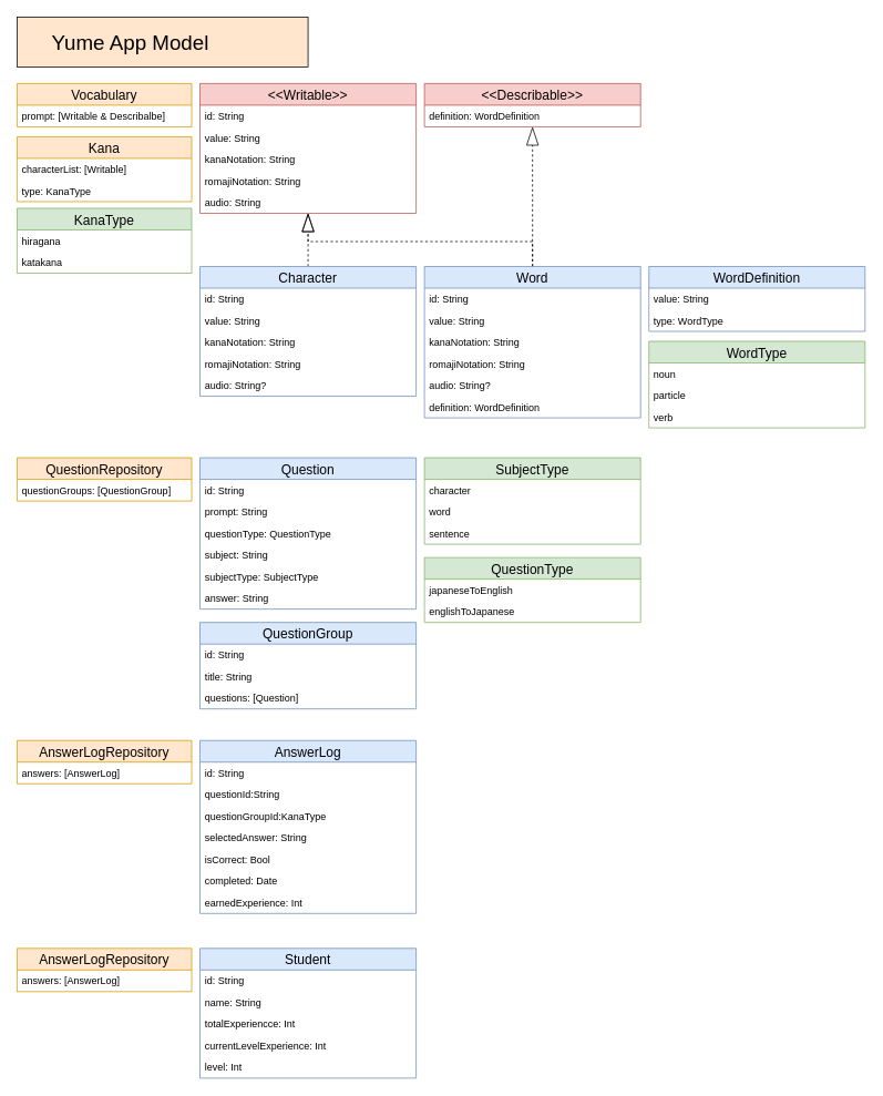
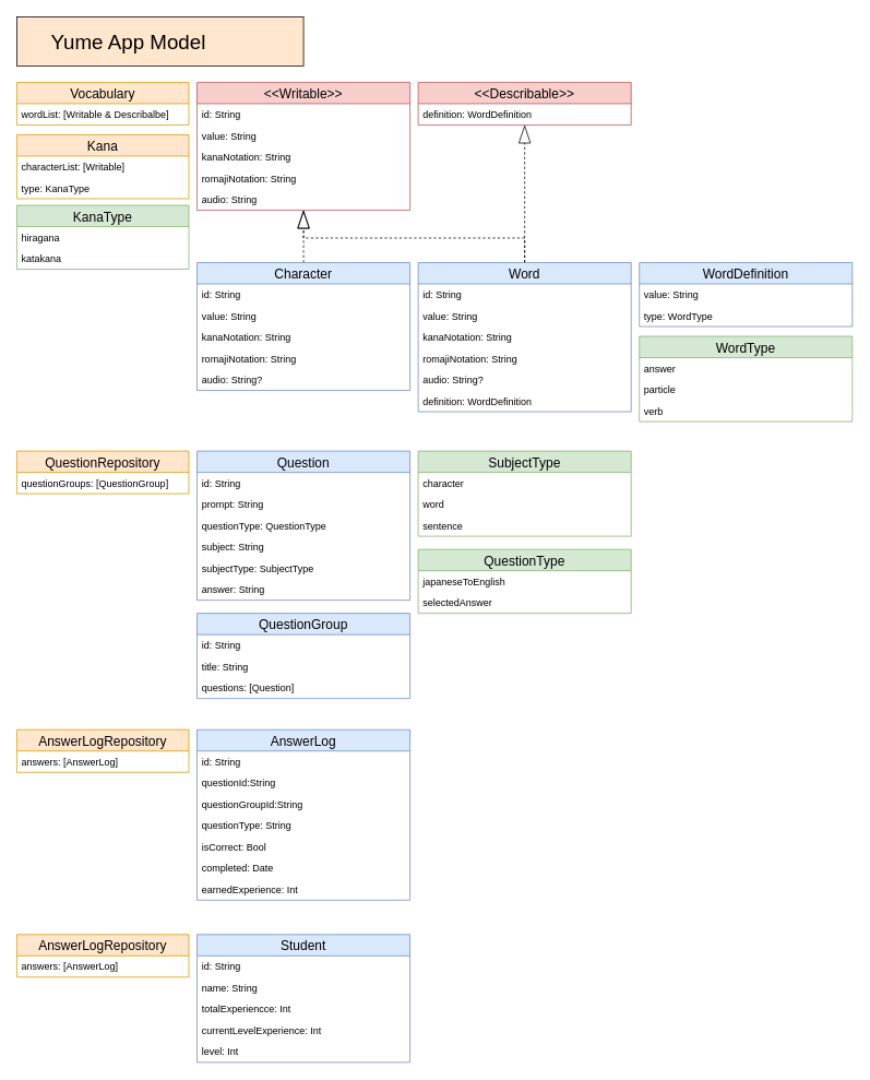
  <mxCell id="0" />
  <mxCell id="1" parent="0" />
  <mxCell id="2" style="edgeStyle=orthogonalEdgeStyle;rounded=0;orthogonalLoop=1;jettySize=auto;html=1;fontSize=25;dashed=1;endArrow=blockThin;endFill=0;endSize=20;" edge="1" parent="1" source="3" target="25"><mxGeometry relative="1" as="geometry" /></mxCell>
  <mxCell id="3" value="Character" style="swimlane;fontStyle=0;childLayout=stackLayout;horizontal=1;startSize=26;horizontalStack=0;resizeParent=1;resizeParentMax=0;resizeLast=0;collapsible=1;marginBottom=0;fillColor=#dae8fc;strokeColor=#6c8ebf;fontSize=16;" vertex="1" parent="1"><mxGeometry x="240" y="320" width="260" height="156" as="geometry" /></mxCell>
  <mxCell id="4" value="id: String" style="text;align=left;verticalAlign=top;spacingLeft=4;spacingRight=4;overflow=hidden;rotatable=0;points=[[0,0.5],[1,0.5]];portConstraint=eastwest;" vertex="1" parent="3"><mxGeometry y="26" width="260" height="26" as="geometry" /></mxCell>
  <mxCell id="5" value="value: String" style="text;align=left;verticalAlign=top;spacingLeft=4;spacingRight=4;overflow=hidden;rotatable=0;points=[[0,0.5],[1,0.5]];portConstraint=eastwest;" vertex="1" parent="3"><mxGeometry y="52" width="260" height="26" as="geometry" /></mxCell>
  <mxCell id="6" value="kanaNotation: String" style="text;align=left;verticalAlign=top;spacingLeft=4;spacingRight=4;overflow=hidden;rotatable=0;points=[[0,0.5],[1,0.5]];portConstraint=eastwest;" vertex="1" parent="3"><mxGeometry y="78" width="260" height="26" as="geometry" /></mxCell>
  <mxCell id="7" value="romajiNotation: String" style="text;align=left;verticalAlign=top;spacingLeft=4;spacingRight=4;overflow=hidden;rotatable=0;points=[[0,0.5],[1,0.5]];portConstraint=eastwest;" vertex="1" parent="3"><mxGeometry y="104" width="260" height="26" as="geometry" /></mxCell>
  <mxCell id="8" value="audio: String?" style="text;align=left;verticalAlign=top;spacingLeft=4;spacingRight=4;overflow=hidden;rotatable=0;points=[[0,0.5],[1,0.5]];portConstraint=eastwest;" vertex="1" parent="3"><mxGeometry y="130" width="260" height="26" as="geometry" /></mxCell>
  <mxCell id="9" style="edgeStyle=orthogonalEdgeStyle;rounded=0;orthogonalLoop=1;jettySize=auto;html=1;fontSize=25;dashed=1;endArrow=blockThin;endFill=0;endSize=20;" edge="1" parent="1" source="11" target="25"><mxGeometry relative="1" as="geometry"><Array as="points"><mxPoint x="640" y="290" /><mxPoint x="370" y="290" /></Array></mxGeometry></mxCell>
  <mxCell id="10" style="edgeStyle=orthogonalEdgeStyle;rounded=0;orthogonalLoop=1;jettySize=auto;html=1;fontSize=25;dashed=1;endArrow=blockThin;endFill=0;endSize=20;" edge="1" parent="1" source="11" target="32"><mxGeometry relative="1" as="geometry" /></mxCell>
  <mxCell id="11" value="Word" style="swimlane;fontStyle=0;childLayout=stackLayout;horizontal=1;startSize=26;horizontalStack=0;resizeParent=1;resizeParentMax=0;resizeLast=0;collapsible=1;marginBottom=0;fillColor=#dae8fc;strokeColor=#6c8ebf;fontSize=16;" vertex="1" parent="1"><mxGeometry x="510" y="320" width="260" height="182" as="geometry" /></mxCell>
  <mxCell id="12" value="id: String" style="text;align=left;verticalAlign=top;spacingLeft=4;spacingRight=4;overflow=hidden;rotatable=0;points=[[0,0.5],[1,0.5]];portConstraint=eastwest;" vertex="1" parent="11"><mxGeometry y="26" width="260" height="26" as="geometry" /></mxCell>
  <mxCell id="13" value="value: String" style="text;align=left;verticalAlign=top;spacingLeft=4;spacingRight=4;overflow=hidden;rotatable=0;points=[[0,0.5],[1,0.5]];portConstraint=eastwest;" vertex="1" parent="11"><mxGeometry y="52" width="260" height="26" as="geometry" /></mxCell>
  <mxCell id="14" value="kanaNotation: String" style="text;align=left;verticalAlign=top;spacingLeft=4;spacingRight=4;overflow=hidden;rotatable=0;points=[[0,0.5],[1,0.5]];portConstraint=eastwest;" vertex="1" parent="11"><mxGeometry y="78" width="260" height="26" as="geometry" /></mxCell>
  <mxCell id="15" value="romajiNotation: String" style="text;align=left;verticalAlign=top;spacingLeft=4;spacingRight=4;overflow=hidden;rotatable=0;points=[[0,0.5],[1,0.5]];portConstraint=eastwest;" vertex="1" parent="11"><mxGeometry y="104" width="260" height="26" as="geometry" /></mxCell>
  <mxCell id="16" value="audio: String?" style="text;align=left;verticalAlign=top;spacingLeft=4;spacingRight=4;overflow=hidden;rotatable=0;points=[[0,0.5],[1,0.5]];portConstraint=eastwest;" vertex="1" parent="11"><mxGeometry y="130" width="260" height="26" as="geometry" /></mxCell>
  <mxCell id="17" value="definition: WordDefinition" style="text;align=left;verticalAlign=top;spacingLeft=4;spacingRight=4;overflow=hidden;rotatable=0;points=[[0,0.5],[1,0.5]];portConstraint=eastwest;" vertex="1" parent="11"><mxGeometry y="156" width="260" height="26" as="geometry" /></mxCell>
  <mxCell id="18" value="WordDefinition" style="swimlane;fontStyle=0;childLayout=stackLayout;horizontal=1;startSize=26;horizontalStack=0;resizeParent=1;resizeParentMax=0;resizeLast=0;collapsible=1;marginBottom=0;fillColor=#dae8fc;strokeColor=#6c8ebf;fontSize=16;" vertex="1" parent="1"><mxGeometry x="780" y="320" width="260" height="78" as="geometry" /></mxCell>
  <mxCell id="19" value="value: String" style="text;align=left;verticalAlign=top;spacingLeft=4;spacingRight=4;overflow=hidden;rotatable=0;points=[[0,0.5],[1,0.5]];portConstraint=eastwest;" vertex="1" parent="18"><mxGeometry y="26" width="260" height="26" as="geometry" /></mxCell>
  <mxCell id="20" value="type: WordType" style="text;align=left;verticalAlign=top;spacingLeft=4;spacingRight=4;overflow=hidden;rotatable=0;points=[[0,0.5],[1,0.5]];portConstraint=eastwest;" vertex="1" parent="18"><mxGeometry y="52" width="260" height="26" as="geometry" /></mxCell>
  <mxCell id="21" value="WordType" style="swimlane;fontStyle=0;childLayout=stackLayout;horizontal=1;startSize=26;horizontalStack=0;resizeParent=1;resizeParentMax=0;resizeLast=0;collapsible=1;marginBottom=0;fillColor=#d5e8d4;strokeColor=#82b366;fontSize=16;" vertex="1" parent="1"><mxGeometry x="780" y="410" width="260" height="104" as="geometry" /></mxCell>
- <mxCell id="22" value="noun" style="text;align=left;verticalAlign=top;spacingLeft=4;spacingRight=4;overflow=hidden;rotatable=0;points=[[0,0.5],[1,0.5]];portConstraint=eastwest;" vertex="1" parent="21"><mxGeometry y="26" width="260" height="26" as="geometry" /></mxCell>
+ <mxCell id="22" value="answer" style="text;align=left;verticalAlign=top;spacingLeft=4;spacingRight=4;overflow=hidden;rotatable=0;points=[[0,0.5],[1,0.5]];portConstraint=eastwest;" vertex="1" parent="21"><mxGeometry y="26" width="260" height="26" as="geometry" /></mxCell>
  <mxCell id="23" value="particle" style="text;align=left;verticalAlign=top;spacingLeft=4;spacingRight=4;overflow=hidden;rotatable=0;points=[[0,0.5],[1,0.5]];portConstraint=eastwest;" vertex="1" parent="21"><mxGeometry y="52" width="260" height="26" as="geometry" /></mxCell>
  <mxCell id="24" value="verb" style="text;align=left;verticalAlign=top;spacingLeft=4;spacingRight=4;overflow=hidden;rotatable=0;points=[[0,0.5],[1,0.5]];portConstraint=eastwest;" vertex="1" parent="21"><mxGeometry y="78" width="260" height="26" as="geometry" /></mxCell>
  <mxCell id="25" value="&lt;&lt;Writable&gt;&gt;" style="swimlane;fontStyle=0;childLayout=stackLayout;horizontal=1;startSize=26;fillColor=#f8cecc;horizontalStack=0;resizeParent=1;resizeParentMax=0;resizeLast=0;collapsible=1;marginBottom=0;strokeColor=#b85450;fontSize=16;" vertex="1" parent="1"><mxGeometry x="240" y="100" width="260" height="156" as="geometry" /></mxCell>
  <mxCell id="26" value="id: String" style="text;strokeColor=none;fillColor=none;align=left;verticalAlign=top;spacingLeft=4;spacingRight=4;overflow=hidden;rotatable=0;points=[[0,0.5],[1,0.5]];portConstraint=eastwest;" vertex="1" parent="25"><mxGeometry y="26" width="260" height="26" as="geometry" /></mxCell>
  <mxCell id="27" value="value: String" style="text;strokeColor=none;fillColor=none;align=left;verticalAlign=top;spacingLeft=4;spacingRight=4;overflow=hidden;rotatable=0;points=[[0,0.5],[1,0.5]];portConstraint=eastwest;" vertex="1" parent="25"><mxGeometry y="52" width="260" height="26" as="geometry" /></mxCell>
  <mxCell id="28" value="kanaNotation: String" style="text;strokeColor=none;fillColor=none;align=left;verticalAlign=top;spacingLeft=4;spacingRight=4;overflow=hidden;rotatable=0;points=[[0,0.5],[1,0.5]];portConstraint=eastwest;" vertex="1" parent="25"><mxGeometry y="78" width="260" height="26" as="geometry" /></mxCell>
  <mxCell id="29" value="romajiNotation: String" style="text;strokeColor=none;fillColor=none;align=left;verticalAlign=top;spacingLeft=4;spacingRight=4;overflow=hidden;rotatable=0;points=[[0,0.5],[1,0.5]];portConstraint=eastwest;" vertex="1" parent="25"><mxGeometry y="104" width="260" height="26" as="geometry" /></mxCell>
  <mxCell id="30" value="audio: String" style="text;strokeColor=none;fillColor=none;align=left;verticalAlign=top;spacingLeft=4;spacingRight=4;overflow=hidden;rotatable=0;points=[[0,0.5],[1,0.5]];portConstraint=eastwest;" vertex="1" parent="25"><mxGeometry y="130" width="260" height="26" as="geometry" /></mxCell>
  <mxCell id="31" value="Yume App Model" style="rounded=0;whiteSpace=wrap;html=1;align=left;spacingLeft=40;fontSize=25;fillColor=#ffe6cc;" vertex="1" parent="1"><mxGeometry x="20" y="20" width="350" height="60" as="geometry" /></mxCell>
  <mxCell id="32" value="&lt;&lt;Describable&gt;&gt;" style="swimlane;fontStyle=0;childLayout=stackLayout;horizontal=1;startSize=26;fillColor=#f8cecc;horizontalStack=0;resizeParent=1;resizeParentMax=0;resizeLast=0;collapsible=1;marginBottom=0;strokeColor=#b85450;fontSize=16;" vertex="1" parent="1"><mxGeometry x="510" y="100" width="260" height="52" as="geometry" /></mxCell>
  <mxCell id="33" value="definition: WordDefinition" style="text;strokeColor=none;fillColor=none;align=left;verticalAlign=top;spacingLeft=4;spacingRight=4;overflow=hidden;rotatable=0;points=[[0,0.5],[1,0.5]];portConstraint=eastwest;" vertex="1" parent="32"><mxGeometry y="26" width="260" height="26" as="geometry" /></mxCell>
  <mxCell id="34" value="Vocabulary" style="swimlane;fontStyle=0;childLayout=stackLayout;horizontal=1;startSize=26;fillColor=#ffe6cc;horizontalStack=0;resizeParent=1;resizeParentMax=0;resizeLast=0;collapsible=1;marginBottom=0;fontSize=16;align=center;strokeColor=#d79b00;" vertex="1" parent="1"><mxGeometry x="20" y="100" width="210" height="52" as="geometry" /></mxCell>
- <mxCell id="35" value="prompt: [Writable &amp; Describalbe]" style="text;strokeColor=none;fillColor=none;align=left;verticalAlign=top;spacingLeft=4;spacingRight=4;overflow=hidden;rotatable=0;points=[[0,0.5],[1,0.5]];portConstraint=eastwest;" vertex="1" parent="34"><mxGeometry y="26" width="210" height="26" as="geometry" /></mxCell>
+ <mxCell id="35" value="wordList: [Writable &amp; Describalbe]" style="text;strokeColor=none;fillColor=none;align=left;verticalAlign=top;spacingLeft=4;spacingRight=4;overflow=hidden;rotatable=0;points=[[0,0.5],[1,0.5]];portConstraint=eastwest;" vertex="1" parent="34"><mxGeometry y="26" width="210" height="26" as="geometry" /></mxCell>
  <mxCell id="36" value="Kana" style="swimlane;fontStyle=0;childLayout=stackLayout;horizontal=1;startSize=26;fillColor=#ffe6cc;horizontalStack=0;resizeParent=1;resizeParentMax=0;resizeLast=0;collapsible=1;marginBottom=0;fontSize=16;align=center;strokeColor=#d79b00;" vertex="1" parent="1"><mxGeometry x="20" y="164" width="210" height="78" as="geometry" /></mxCell>
  <mxCell id="37" value="characterList: [Writable]" style="text;strokeColor=none;fillColor=none;align=left;verticalAlign=top;spacingLeft=4;spacingRight=4;overflow=hidden;rotatable=0;points=[[0,0.5],[1,0.5]];portConstraint=eastwest;" vertex="1" parent="36"><mxGeometry y="26" width="210" height="26" as="geometry" /></mxCell>
  <mxCell id="38" value="type: KanaType" style="text;strokeColor=none;fillColor=none;align=left;verticalAlign=top;spacingLeft=4;spacingRight=4;overflow=hidden;rotatable=0;points=[[0,0.5],[1,0.5]];portConstraint=eastwest;" vertex="1" parent="36"><mxGeometry y="52" width="210" height="26" as="geometry" /></mxCell>
  <mxCell id="39" value="KanaType" style="swimlane;fontStyle=0;childLayout=stackLayout;horizontal=1;startSize=26;horizontalStack=0;resizeParent=1;resizeParentMax=0;resizeLast=0;collapsible=1;marginBottom=0;fillColor=#d5e8d4;strokeColor=#82b366;fontSize=16;" vertex="1" parent="1"><mxGeometry x="20" y="250" width="210" height="78" as="geometry" /></mxCell>
  <mxCell id="40" value="hiragana" style="text;align=left;verticalAlign=top;spacingLeft=4;spacingRight=4;overflow=hidden;rotatable=0;points=[[0,0.5],[1,0.5]];portConstraint=eastwest;" vertex="1" parent="39"><mxGeometry y="26" width="210" height="26" as="geometry" /></mxCell>
  <mxCell id="41" value="katakana" style="text;align=left;verticalAlign=top;spacingLeft=4;spacingRight=4;overflow=hidden;rotatable=0;points=[[0,0.5],[1,0.5]];portConstraint=eastwest;" vertex="1" parent="39"><mxGeometry y="52" width="210" height="26" as="geometry" /></mxCell>
  <mxCell id="42" value="Question" style="swimlane;fontStyle=0;childLayout=stackLayout;horizontal=1;startSize=26;horizontalStack=0;resizeParent=1;resizeParentMax=0;resizeLast=0;collapsible=1;marginBottom=0;fillColor=#dae8fc;strokeColor=#6c8ebf;fontSize=16;" vertex="1" parent="1"><mxGeometry x="240" y="550" width="260" height="182" as="geometry" /></mxCell>
  <mxCell id="43" value="id: String" style="text;align=left;verticalAlign=top;spacingLeft=4;spacingRight=4;overflow=hidden;rotatable=0;points=[[0,0.5],[1,0.5]];portConstraint=eastwest;" vertex="1" parent="42"><mxGeometry y="26" width="260" height="26" as="geometry" /></mxCell>
  <mxCell id="44" value="prompt: String" style="text;align=left;verticalAlign=top;spacingLeft=4;spacingRight=4;overflow=hidden;rotatable=0;points=[[0,0.5],[1,0.5]];portConstraint=eastwest;" vertex="1" parent="42"><mxGeometry y="52" width="260" height="26" as="geometry" /></mxCell>
  <mxCell id="45" value="questionType: QuestionType" style="text;align=left;verticalAlign=top;spacingLeft=4;spacingRight=4;overflow=hidden;rotatable=0;points=[[0,0.5],[1,0.5]];portConstraint=eastwest;" vertex="1" parent="42"><mxGeometry y="78" width="260" height="26" as="geometry" /></mxCell>
  <mxCell id="46" value="subject: String" style="text;align=left;verticalAlign=top;spacingLeft=4;spacingRight=4;overflow=hidden;rotatable=0;points=[[0,0.5],[1,0.5]];portConstraint=eastwest;" vertex="1" parent="42"><mxGeometry y="104" width="260" height="26" as="geometry" /></mxCell>
  <mxCell id="47" value="subjectType: SubjectType" style="text;align=left;verticalAlign=top;spacingLeft=4;spacingRight=4;overflow=hidden;rotatable=0;points=[[0,0.5],[1,0.5]];portConstraint=eastwest;" vertex="1" parent="42"><mxGeometry y="130" width="260" height="26" as="geometry" /></mxCell>
  <mxCell id="48" value="answer: String" style="text;align=left;verticalAlign=top;spacingLeft=4;spacingRight=4;overflow=hidden;rotatable=0;points=[[0,0.5],[1,0.5]];portConstraint=eastwest;" vertex="1" parent="42"><mxGeometry y="156" width="260" height="26" as="geometry" /></mxCell>
  <mxCell id="49" value="SubjectType" style="swimlane;fontStyle=0;childLayout=stackLayout;horizontal=1;startSize=26;horizontalStack=0;resizeParent=1;resizeParentMax=0;resizeLast=0;collapsible=1;marginBottom=0;fillColor=#d5e8d4;strokeColor=#82b366;fontSize=16;" vertex="1" parent="1"><mxGeometry x="510" y="550" width="260" height="104" as="geometry" /></mxCell>
  <mxCell id="50" value="character" style="text;align=left;verticalAlign=top;spacingLeft=4;spacingRight=4;overflow=hidden;rotatable=0;points=[[0,0.5],[1,0.5]];portConstraint=eastwest;" vertex="1" parent="49"><mxGeometry y="26" width="260" height="26" as="geometry" /></mxCell>
  <mxCell id="51" value="word" style="text;align=left;verticalAlign=top;spacingLeft=4;spacingRight=4;overflow=hidden;rotatable=0;points=[[0,0.5],[1,0.5]];portConstraint=eastwest;" vertex="1" parent="49"><mxGeometry y="52" width="260" height="26" as="geometry" /></mxCell>
  <mxCell id="52" value="sentence" style="text;align=left;verticalAlign=top;spacingLeft=4;spacingRight=4;overflow=hidden;rotatable=0;points=[[0,0.5],[1,0.5]];portConstraint=eastwest;" vertex="1" parent="49"><mxGeometry y="78" width="260" height="26" as="geometry" /></mxCell>
  <mxCell id="53" value="QuestionType" style="swimlane;fontStyle=0;childLayout=stackLayout;horizontal=1;startSize=26;horizontalStack=0;resizeParent=1;resizeParentMax=0;resizeLast=0;collapsible=1;marginBottom=0;fillColor=#d5e8d4;strokeColor=#82b366;fontSize=16;" vertex="1" parent="1"><mxGeometry x="510" y="670" width="260" height="78" as="geometry" /></mxCell>
  <mxCell id="54" value="japaneseToEnglish" style="text;align=left;verticalAlign=top;spacingLeft=4;spacingRight=4;overflow=hidden;rotatable=0;points=[[0,0.5],[1,0.5]];portConstraint=eastwest;" vertex="1" parent="53"><mxGeometry y="26" width="260" height="26" as="geometry" /></mxCell>
- <mxCell id="55" value="englishToJapanese" style="text;align=left;verticalAlign=top;spacingLeft=4;spacingRight=4;overflow=hidden;rotatable=0;points=[[0,0.5],[1,0.5]];portConstraint=eastwest;" vertex="1" parent="53"><mxGeometry y="52" width="260" height="26" as="geometry" /></mxCell>
+ <mxCell id="55" value="selectedAnswer" style="text;align=left;verticalAlign=top;spacingLeft=4;spacingRight=4;overflow=hidden;rotatable=0;points=[[0,0.5],[1,0.5]];portConstraint=eastwest;" vertex="1" parent="53"><mxGeometry y="52" width="260" height="26" as="geometry" /></mxCell>
  <mxCell id="56" value="QuestionGroup" style="swimlane;fontStyle=0;childLayout=stackLayout;horizontal=1;startSize=26;horizontalStack=0;resizeParent=1;resizeParentMax=0;resizeLast=0;collapsible=1;marginBottom=0;fillColor=#dae8fc;strokeColor=#6c8ebf;fontSize=16;" vertex="1" parent="1"><mxGeometry x="240" y="748" width="260" height="104" as="geometry" /></mxCell>
  <mxCell id="57" value="id: String" style="text;align=left;verticalAlign=top;spacingLeft=4;spacingRight=4;overflow=hidden;rotatable=0;points=[[0,0.5],[1,0.5]];portConstraint=eastwest;" vertex="1" parent="56"><mxGeometry y="26" width="260" height="26" as="geometry" /></mxCell>
  <mxCell id="58" value="title: String" style="text;align=left;verticalAlign=top;spacingLeft=4;spacingRight=4;overflow=hidden;rotatable=0;points=[[0,0.5],[1,0.5]];portConstraint=eastwest;" vertex="1" parent="56"><mxGeometry y="52" width="260" height="26" as="geometry" /></mxCell>
  <mxCell id="59" value="questions: [Question]" style="text;align=left;verticalAlign=top;spacingLeft=4;spacingRight=4;overflow=hidden;rotatable=0;points=[[0,0.5],[1,0.5]];portConstraint=eastwest;" vertex="1" parent="56"><mxGeometry y="78" width="260" height="26" as="geometry" /></mxCell>
  <mxCell id="60" value="AnswerLog" style="swimlane;fontStyle=0;childLayout=stackLayout;horizontal=1;startSize=26;horizontalStack=0;resizeParent=1;resizeParentMax=0;resizeLast=0;collapsible=1;marginBottom=0;fillColor=#dae8fc;strokeColor=#6c8ebf;fontSize=16;" vertex="1" parent="1"><mxGeometry x="240" y="890" width="260" height="208" as="geometry" /></mxCell>
  <mxCell id="61" value="id: String" style="text;align=left;verticalAlign=top;spacingLeft=4;spacingRight=4;overflow=hidden;rotatable=0;points=[[0,0.5],[1,0.5]];portConstraint=eastwest;" vertex="1" parent="60"><mxGeometry y="26" width="260" height="26" as="geometry" /></mxCell>
  <mxCell id="62" value="questionId:String" style="text;align=left;verticalAlign=top;spacingLeft=4;spacingRight=4;overflow=hidden;rotatable=0;points=[[0,0.5],[1,0.5]];portConstraint=eastwest;" vertex="1" parent="60"><mxGeometry y="52" width="260" height="26" as="geometry" /></mxCell>
- <mxCell id="63" value="questionGroupId:KanaType" style="text;align=left;verticalAlign=top;spacingLeft=4;spacingRight=4;overflow=hidden;rotatable=0;points=[[0,0.5],[1,0.5]];portConstraint=eastwest;" vertex="1" parent="60"><mxGeometry y="78" width="260" height="26" as="geometry" /></mxCell>
- <mxCell id="64" value="selectedAnswer: String" style="text;align=left;verticalAlign=top;spacingLeft=4;spacingRight=4;overflow=hidden;rotatable=0;points=[[0,0.5],[1,0.5]];portConstraint=eastwest;" vertex="1" parent="60"><mxGeometry y="104" width="260" height="26" as="geometry" /></mxCell>
+ <mxCell id="63" value="questionGroupId:String" style="text;align=left;verticalAlign=top;spacingLeft=4;spacingRight=4;overflow=hidden;rotatable=0;points=[[0,0.5],[1,0.5]];portConstraint=eastwest;" vertex="1" parent="60"><mxGeometry y="78" width="260" height="26" as="geometry" /></mxCell>
+ <mxCell id="64" value="questionType: String" style="text;align=left;verticalAlign=top;spacingLeft=4;spacingRight=4;overflow=hidden;rotatable=0;points=[[0,0.5],[1,0.5]];portConstraint=eastwest;" vertex="1" parent="60"><mxGeometry y="104" width="260" height="26" as="geometry" /></mxCell>
  <mxCell id="65" value="isCorrect: Bool" style="text;align=left;verticalAlign=top;spacingLeft=4;spacingRight=4;overflow=hidden;rotatable=0;points=[[0,0.5],[1,0.5]];portConstraint=eastwest;" vertex="1" parent="60"><mxGeometry y="130" width="260" height="26" as="geometry" /></mxCell>
  <mxCell id="66" value="completed: Date" style="text;align=left;verticalAlign=top;spacingLeft=4;spacingRight=4;overflow=hidden;rotatable=0;points=[[0,0.5],[1,0.5]];portConstraint=eastwest;" vertex="1" parent="60"><mxGeometry y="156" width="260" height="26" as="geometry" /></mxCell>
  <mxCell id="67" value="earnedExperience: Int" style="text;align=left;verticalAlign=top;spacingLeft=4;spacingRight=4;overflow=hidden;rotatable=0;points=[[0,0.5],[1,0.5]];portConstraint=eastwest;" vertex="1" parent="60"><mxGeometry y="182" width="260" height="26" as="geometry" /></mxCell>
  <mxCell id="68" value="QuestionRepository" style="swimlane;fontStyle=0;childLayout=stackLayout;horizontal=1;startSize=26;horizontalStack=0;resizeParent=1;resizeParentMax=0;resizeLast=0;collapsible=1;marginBottom=0;fillColor=#ffe6cc;strokeColor=#d79b00;fontSize=16;" vertex="1" parent="1"><mxGeometry x="20" y="550" width="210" height="52" as="geometry" /></mxCell>
  <mxCell id="69" value="questionGroups: [QuestionGroup]" style="text;align=left;verticalAlign=top;spacingLeft=4;spacingRight=4;overflow=hidden;rotatable=0;points=[[0,0.5],[1,0.5]];portConstraint=eastwest;" vertex="1" parent="68"><mxGeometry y="26" width="210" height="26" as="geometry" /></mxCell>
  <mxCell id="70" value="AnswerLogRepository" style="swimlane;fontStyle=0;childLayout=stackLayout;horizontal=1;startSize=26;horizontalStack=0;resizeParent=1;resizeParentMax=0;resizeLast=0;collapsible=1;marginBottom=0;fillColor=#ffe6cc;strokeColor=#d79b00;fontSize=16;" vertex="1" parent="1"><mxGeometry x="20" y="890" width="210" height="52" as="geometry" /></mxCell>
  <mxCell id="71" value="answers: [AnswerLog]" style="text;align=left;verticalAlign=top;spacingLeft=4;spacingRight=4;overflow=hidden;rotatable=0;points=[[0,0.5],[1,0.5]];portConstraint=eastwest;" vertex="1" parent="70"><mxGeometry y="26" width="210" height="26" as="geometry" /></mxCell>
  <mxCell id="72" value="Student" style="swimlane;fontStyle=0;childLayout=stackLayout;horizontal=1;startSize=26;horizontalStack=0;resizeParent=1;resizeParentMax=0;resizeLast=0;collapsible=1;marginBottom=0;fillColor=#dae8fc;strokeColor=#6c8ebf;fontSize=16;" vertex="1" parent="1"><mxGeometry x="240" y="1140" width="260" height="156" as="geometry" /></mxCell>
  <mxCell id="73" value="id: String" style="text;align=left;verticalAlign=top;spacingLeft=4;spacingRight=4;overflow=hidden;rotatable=0;points=[[0,0.5],[1,0.5]];portConstraint=eastwest;" vertex="1" parent="72"><mxGeometry y="26" width="260" height="26" as="geometry" /></mxCell>
  <mxCell id="74" value="name: String" style="text;align=left;verticalAlign=top;spacingLeft=4;spacingRight=4;overflow=hidden;rotatable=0;points=[[0,0.5],[1,0.5]];portConstraint=eastwest;" vertex="1" parent="72"><mxGeometry y="52" width="260" height="26" as="geometry" /></mxCell>
  <mxCell id="75" value="totalExperiencce: Int" style="text;align=left;verticalAlign=top;spacingLeft=4;spacingRight=4;overflow=hidden;rotatable=0;points=[[0,0.5],[1,0.5]];portConstraint=eastwest;" vertex="1" parent="72"><mxGeometry y="78" width="260" height="26" as="geometry" /></mxCell>
  <mxCell id="76" value="currentLevelExperience: Int" style="text;align=left;verticalAlign=top;spacingLeft=4;spacingRight=4;overflow=hidden;rotatable=0;points=[[0,0.5],[1,0.5]];portConstraint=eastwest;" vertex="1" parent="72"><mxGeometry y="104" width="260" height="26" as="geometry" /></mxCell>
  <mxCell id="77" value="level: Int" style="text;align=left;verticalAlign=top;spacingLeft=4;spacingRight=4;overflow=hidden;rotatable=0;points=[[0,0.5],[1,0.5]];portConstraint=eastwest;" vertex="1" parent="72"><mxGeometry y="130" width="260" height="26" as="geometry" /></mxCell>
  <mxCell id="78" value="AnswerLogRepository" style="swimlane;fontStyle=0;childLayout=stackLayout;horizontal=1;startSize=26;horizontalStack=0;resizeParent=1;resizeParentMax=0;resizeLast=0;collapsible=1;marginBottom=0;fillColor=#ffe6cc;strokeColor=#d79b00;fontSize=16;" vertex="1" parent="1"><mxGeometry x="20" y="1140" width="210" height="52" as="geometry" /></mxCell>
  <mxCell id="79" value="answers: [AnswerLog]" style="text;align=left;verticalAlign=top;spacingLeft=4;spacingRight=4;overflow=hidden;rotatable=0;points=[[0,0.5],[1,0.5]];portConstraint=eastwest;" vertex="1" parent="78"><mxGeometry y="26" width="210" height="26" as="geometry" /></mxCell>
